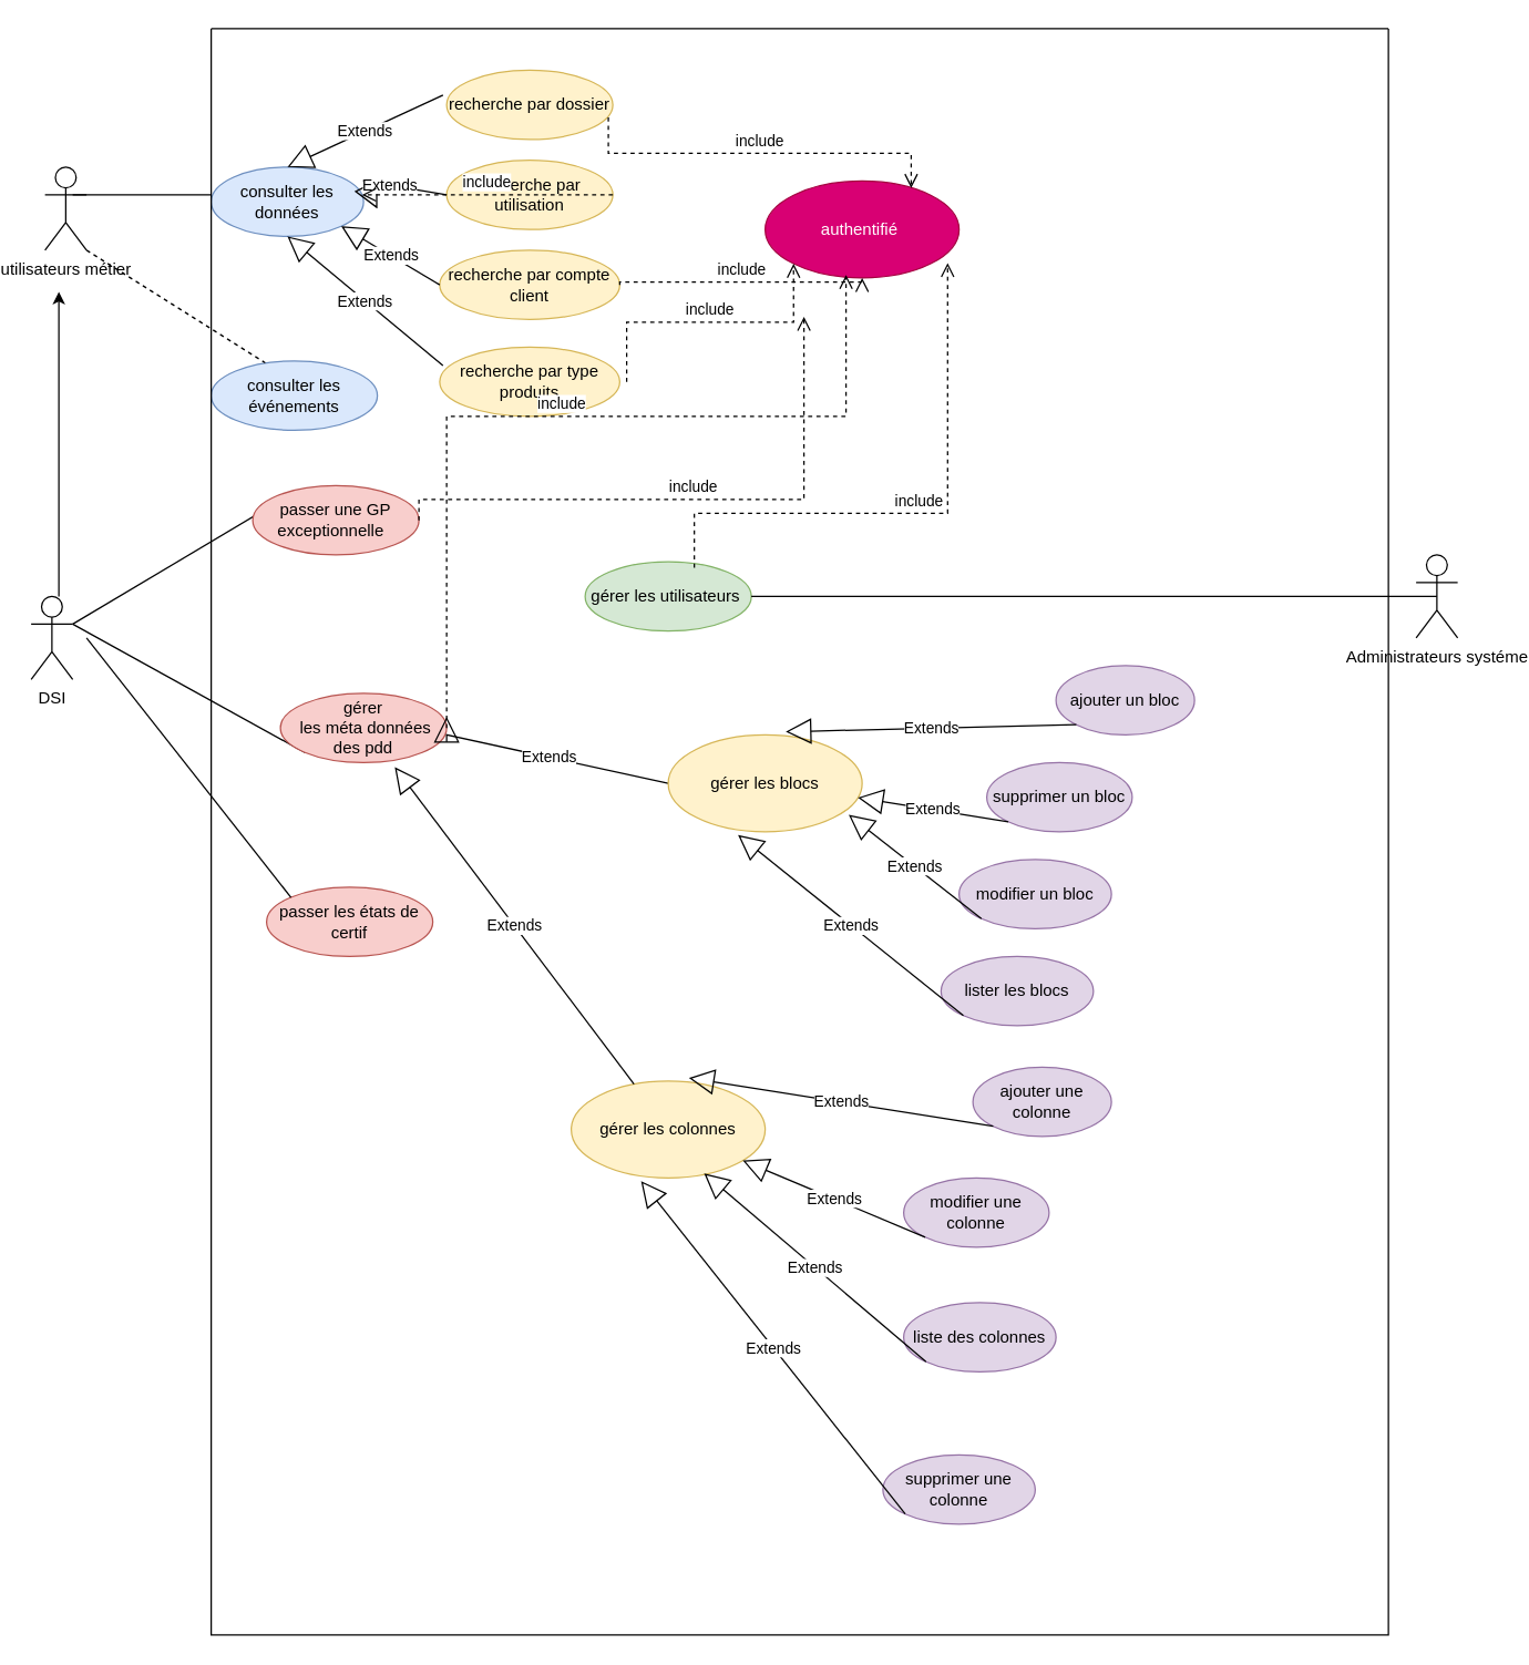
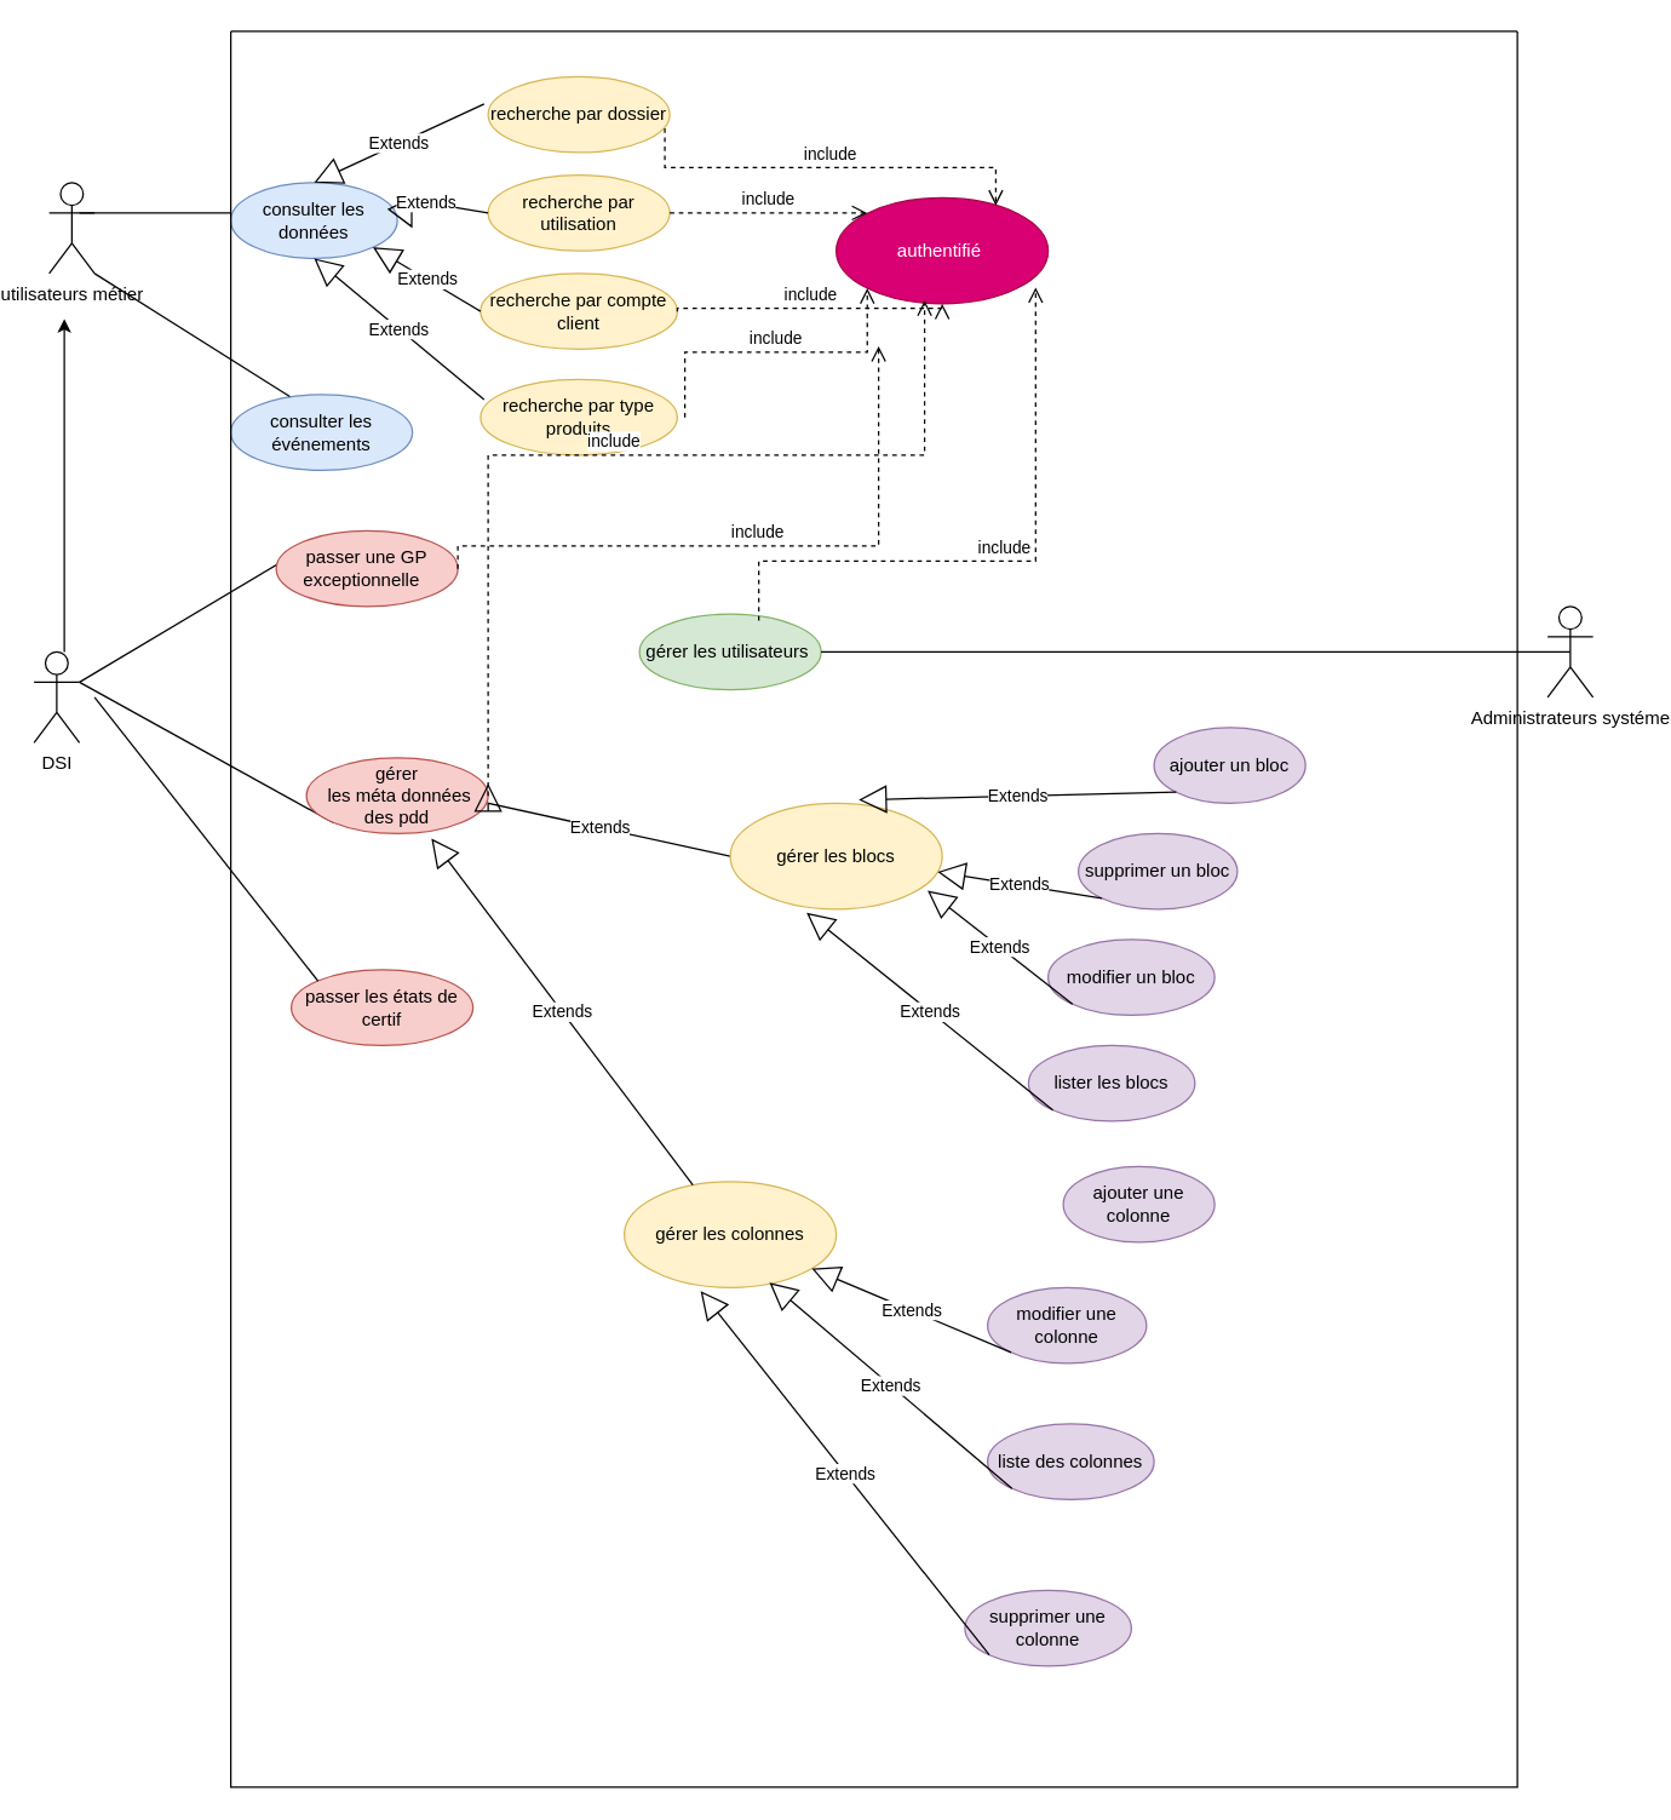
  <mxCell id="0" />
  <mxCell id="1" parent="0" />
  <mxCell id="2" value="Administrateurs systéme&lt;br&gt;" style="shape=umlActor;verticalLabelPosition=bottom;verticalAlign=top;html=1;" parent="1" vertex="1"><mxGeometry x="1020" y="400" width="30" height="60" as="geometry" /></mxCell>
  <mxCell id="3" style="edgeStyle=orthogonalEdgeStyle;rounded=0;orthogonalLoop=1;jettySize=auto;html=1;" edge="1" parent="1" source="4"><mxGeometry relative="1" as="geometry"><mxPoint x="40" y="210" as="targetPoint" /><Array as="points"><mxPoint x="40" y="260" /><mxPoint x="40" y="260" /></Array></mxGeometry></mxCell>
  <mxCell id="4" value="DSI&lt;br&gt;" style="shape=umlActor;verticalLabelPosition=bottom;verticalAlign=top;html=1;" parent="1" vertex="1"><mxGeometry x="20" y="430" width="30" height="60" as="geometry" /></mxCell>
  <mxCell id="5" value="consulter les données" style="ellipse;whiteSpace=wrap;html=1;fillColor=#dae8fc;strokeColor=#6c8ebf;" vertex="1" parent="1"><mxGeometry x="150" y="120" width="110" height="50" as="geometry" /></mxCell>
  <mxCell id="6" value="consulter les événements" style="ellipse;whiteSpace=wrap;html=1;fillColor=#dae8fc;strokeColor=#6c8ebf;" vertex="1" parent="1"><mxGeometry x="150" y="260" width="120" height="50" as="geometry" /></mxCell>
  <mxCell id="7" value="recherche par dossier" style="ellipse;whiteSpace=wrap;html=1;fillColor=#fff2cc;strokeColor=#d6b656;" vertex="1" parent="1"><mxGeometry x="320" y="50" width="120" height="50" as="geometry" /></mxCell>
  <mxCell id="8" value="recherche par utilisation" style="ellipse;whiteSpace=wrap;html=1;fillColor=#fff2cc;strokeColor=#d6b656;" vertex="1" parent="1"><mxGeometry x="320" y="115" width="120" height="50" as="geometry" /></mxCell>
  <mxCell id="9" value="recherche par compte client" style="ellipse;whiteSpace=wrap;html=1;fillColor=#fff2cc;strokeColor=#d6b656;" vertex="1" parent="1"><mxGeometry x="315" y="180" width="130" height="50" as="geometry" /></mxCell>
  <mxCell id="10" value="recherche par type produits" style="ellipse;whiteSpace=wrap;html=1;fillColor=#fff2cc;strokeColor=#d6b656;" vertex="1" parent="1"><mxGeometry x="315" y="250" width="130" height="50" as="geometry" /></mxCell>
  <mxCell id="11" style="edgeStyle=orthogonalEdgeStyle;rounded=0;orthogonalLoop=1;jettySize=auto;html=1;exitX=0.5;exitY=1;exitDx=0;exitDy=0;" edge="1" parent="1" source="9" target="9"><mxGeometry relative="1" as="geometry" /></mxCell>
  <mxCell id="12" value="Extends" style="endArrow=block;endSize=16;endFill=0;html=1;rounded=0;exitX=-0.022;exitY=0.36;exitDx=0;exitDy=0;exitPerimeter=0;entryX=0.5;entryY=0;entryDx=0;entryDy=0;" edge="1" parent="1" source="7" target="5"><mxGeometry width="160" relative="1" as="geometry"><mxPoint x="220" y="180" as="sourcePoint" /><mxPoint x="380" y="180" as="targetPoint" /></mxGeometry></mxCell>
  <mxCell id="13" value="Extends" style="endArrow=block;endSize=16;endFill=0;html=1;rounded=0;exitX=0;exitY=0.5;exitDx=0;exitDy=0;" edge="1" parent="1" source="8"><mxGeometry width="160" relative="1" as="geometry"><mxPoint x="327" y="78" as="sourcePoint" /><mxPoint x="270" y="150" as="targetPoint" /><Array as="points"><mxPoint x="260" y="130" /></Array></mxGeometry></mxCell>
  <mxCell id="14" value="Extends" style="endArrow=block;endSize=16;endFill=0;html=1;rounded=0;exitX=0;exitY=0.5;exitDx=0;exitDy=0;entryX=1;entryY=1;entryDx=0;entryDy=0;" edge="1" parent="1" source="9" target="5"><mxGeometry width="160" relative="1" as="geometry"><mxPoint x="327" y="78" as="sourcePoint" /><mxPoint x="215" y="130" as="targetPoint" /></mxGeometry></mxCell>
  <mxCell id="15" value="Extends" style="endArrow=block;endSize=16;endFill=0;html=1;rounded=0;exitX=0.018;exitY=0.267;exitDx=0;exitDy=0;entryX=0.5;entryY=1;entryDx=0;entryDy=0;exitPerimeter=0;" edge="1" parent="1" source="10" target="5"><mxGeometry width="160" relative="1" as="geometry"><mxPoint x="335" y="225" as="sourcePoint" /><mxPoint x="264" y="183" as="targetPoint" /></mxGeometry></mxCell>
  <mxCell id="16" value="" style="line;strokeWidth=1;fillColor=none;align=left;verticalAlign=middle;spacingTop=-1;spacingLeft=3;spacingRight=3;rotatable=0;labelPosition=right;points=[];portConstraint=eastwest;strokeColor=inherit;" vertex="1" parent="1"><mxGeometry x="50" y="136" width="100" height="8" as="geometry" /></mxCell>
- <mxCell id="17" value="" style="endArrow=none;html=1;rounded=0;exitX=1;exitY=1;exitDx=0;exitDy=0;exitPerimeter=0;entryX=0.325;entryY=0.027;entryDx=0;entryDy=0;entryPerimeter=0;dashed=1;" edge="1" parent="1" source="20" target="6"><mxGeometry width="50" height="50" relative="1" as="geometry"><mxPoint x="250" y="280" as="sourcePoint" /><mxPoint x="300" y="230" as="targetPoint" /></mxGeometry></mxCell>
+ <mxCell id="17" value="" style="endArrow=none;html=1;rounded=0;exitX=1;exitY=1;exitDx=0;exitDy=0;exitPerimeter=0;entryX=0.325;entryY=0.027;entryDx=0;entryDy=0;entryPerimeter=0;" edge="1" parent="1" source="20" target="6"><mxGeometry width="50" height="50" relative="1" as="geometry"><mxPoint x="250" y="280" as="sourcePoint" /><mxPoint x="300" y="230" as="targetPoint" /></mxGeometry></mxCell>
  <mxCell id="18" value="" style="endArrow=none;html=1;rounded=0;exitX=1;exitY=0.333;exitDx=0;exitDy=0;exitPerimeter=0;entryX=0;entryY=1;entryDx=0;entryDy=0;" edge="1" parent="1" source="4" target="25"><mxGeometry width="50" height="50" relative="1" as="geometry"><mxPoint x="50" y="250" as="sourcePoint" /><mxPoint x="188" y="369" as="targetPoint" /></mxGeometry></mxCell>
  <mxCell id="19" value="" style="endArrow=none;html=1;rounded=0;exitX=1;exitY=0.333;exitDx=0;exitDy=0;exitPerimeter=0;entryX=0.233;entryY=0.12;entryDx=0;entryDy=0;entryPerimeter=0;" edge="1" parent="1" source="4" target="27"><mxGeometry width="50" height="50" relative="1" as="geometry"><mxPoint x="60" y="460" as="sourcePoint" /><mxPoint x="178" y="423" as="targetPoint" /></mxGeometry></mxCell>
  <mxCell id="20" value="utilisateurs métier&lt;br&gt;" style="shape=umlActor;verticalLabelPosition=bottom;verticalAlign=top;html=1;" vertex="1" parent="1"><mxGeometry x="30" y="120" width="30" height="60" as="geometry" /></mxCell>
  <mxCell id="21" value="gérer les utilisateurs&amp;nbsp;" style="ellipse;whiteSpace=wrap;html=1;fillColor=#d5e8d4;strokeColor=#82b366;" vertex="1" parent="1"><mxGeometry x="420" y="405" width="120" height="50" as="geometry" /></mxCell>
  <mxCell id="22" value="" style="endArrow=none;html=1;rounded=0;entryX=0.5;entryY=0.5;entryDx=0;entryDy=0;entryPerimeter=0;" edge="1" parent="1" source="21" target="2"><mxGeometry width="50" height="50" relative="1" as="geometry"><mxPoint x="480" y="330" as="sourcePoint" /><mxPoint x="608" y="346" as="targetPoint" /></mxGeometry></mxCell>
  <mxCell id="23" value="" style="swimlane;startSize=0;" vertex="1" parent="1"><mxGeometry x="150" width="850" height="1160" as="geometry" y="20" /></mxCell>
  <mxCell id="24" value="authentifié&amp;nbsp;" style="ellipse;whiteSpace=wrap;html=1;fillColor=#d80073;fontColor=#ffffff;strokeColor=#A50040;" vertex="1" parent="23"><mxGeometry x="400" y="110" width="140" height="70" as="geometry" /></mxCell>
  <mxCell id="25" value="gérer&lt;br&gt;&amp;nbsp;les méta données des pdd" style="ellipse;whiteSpace=wrap;html=1;fillColor=#f8cecc;strokeColor=#b85450;" vertex="1" parent="23"><mxGeometry x="50" y="480" width="120" height="50" as="geometry" /></mxCell>
  <mxCell id="26" value="include" style="html=1;verticalAlign=bottom;endArrow=open;dashed=1;endSize=8;edgeStyle=elbowEdgeStyle;elbow=vertical;curved=0;rounded=0;entryX=0.417;entryY=0.969;entryDx=0;entryDy=0;exitX=1;exitY=0.5;exitDx=0;exitDy=0;entryPerimeter=0;" edge="1" parent="23" source="25" target="24"><mxGeometry relative="1" as="geometry"><mxPoint x="399" y="379" as="sourcePoint" /><mxPoint x="542" y="179" as="targetPoint" /><Array as="points"><mxPoint x="180" y="280" /></Array></mxGeometry></mxCell>
  <mxCell id="27" value="passer une GP exceptionnelle&amp;nbsp;&amp;nbsp;" style="ellipse;whiteSpace=wrap;html=1;fillColor=#f8cecc;strokeColor=#b85450;" vertex="1" parent="23"><mxGeometry x="30" y="330" width="120" height="50" as="geometry" /></mxCell>
  <mxCell id="28" value="gérer les colonnes" style="ellipse;whiteSpace=wrap;html=1;fillColor=#fff2cc;strokeColor=#d6b656;" vertex="1" parent="23"><mxGeometry x="260" y="760" width="140" height="70" as="geometry" /></mxCell>
  <mxCell id="29" value="passer les états de certif" style="ellipse;whiteSpace=wrap;html=1;fillColor=#f8cecc;strokeColor=#b85450;" vertex="1" parent="23"><mxGeometry x="40" y="620" width="120" height="50" as="geometry" /></mxCell>
  <mxCell id="30" value="ajouter une colonne" style="ellipse;whiteSpace=wrap;html=1;fillColor=#e1d5e7;strokeColor=#9673a6;" vertex="1" parent="23"><mxGeometry x="550" y="750" width="100" height="50" as="geometry" /></mxCell>
  <mxCell id="31" value="modifier une colonne" style="ellipse;whiteSpace=wrap;html=1;fillColor=#e1d5e7;strokeColor=#9673a6;" vertex="1" parent="23"><mxGeometry x="500" y="830" width="105" height="50" as="geometry" /></mxCell>
  <mxCell id="32" value="liste des colonnes" style="ellipse;whiteSpace=wrap;html=1;fillColor=#e1d5e7;strokeColor=#9673a6;" vertex="1" parent="23"><mxGeometry x="500" y="920" width="110" height="50" as="geometry" /></mxCell>
  <mxCell id="33" value="supprimer une colonne" style="ellipse;whiteSpace=wrap;html=1;fillColor=#e1d5e7;strokeColor=#9673a6;" vertex="1" parent="23"><mxGeometry x="485" y="1030" width="110" height="50" as="geometry" /></mxCell>
  <mxCell id="34" value="Extends" style="endArrow=block;endSize=16;endFill=0;html=1;rounded=0;exitX=0;exitY=0.5;exitDx=0;exitDy=0;entryX=0.5;entryY=1;entryDx=0;entryDy=0;" edge="1" parent="23" source="40"><mxGeometry width="160" relative="1" as="geometry"><mxPoint x="249.24" y="491.1" as="sourcePoint" /><mxPoint x="170" y="497" as="targetPoint" /><Array as="points"><mxPoint x="170" y="510" /></Array></mxGeometry></mxCell>
  <mxCell id="35" value="Extends" style="endArrow=block;endSize=16;endFill=0;html=1;rounded=0;entryX=0.688;entryY=1.067;entryDx=0;entryDy=0;entryPerimeter=0;" edge="1" parent="23" source="28" target="25"><mxGeometry width="160" relative="1" as="geometry"><mxPoint x="259" y="501" as="sourcePoint" /><mxPoint x="180" y="507" as="targetPoint" /><Array as="points" /></mxGeometry></mxCell>
  <mxCell id="36" value="Extends" style="endArrow=block;endSize=16;endFill=0;html=1;rounded=0;entryX=0.36;entryY=1.032;entryDx=0;entryDy=0;entryPerimeter=0;exitX=0;exitY=1;exitDx=0;exitDy=0;" edge="1" parent="23" source="33" target="28"><mxGeometry width="160" relative="1" as="geometry"><mxPoint x="259" y="578" as="sourcePoint" /><mxPoint x="143" y="543" as="targetPoint" /><Array as="points" /></mxGeometry></mxCell>
  <mxCell id="37" value="Extends" style="endArrow=block;endSize=16;endFill=0;html=1;rounded=0;exitX=0;exitY=1;exitDx=0;exitDy=0;" edge="1" parent="23" source="31" target="28"><mxGeometry width="160" relative="1" as="geometry"><mxPoint x="436" y="713" as="sourcePoint" /><mxPoint x="300" y="632" as="targetPoint" /><Array as="points" /></mxGeometry></mxCell>
- <mxCell id="38" value="Extends" style="endArrow=block;endSize=16;endFill=0;html=1;rounded=0;exitX=0;exitY=1;exitDx=0;exitDy=0;entryX=0.606;entryY=-0.032;entryDx=0;entryDy=0;entryPerimeter=0;" edge="1" parent="23" source="30" target="28"><mxGeometry width="160" relative="1" as="geometry"><mxPoint x="436" y="643" as="sourcePoint" /><mxPoint x="340" y="610" as="targetPoint" /><Array as="points" /></mxGeometry></mxCell>
  <mxCell id="39" value="Extends" style="endArrow=block;endSize=16;endFill=0;html=1;rounded=0;exitX=0;exitY=1;exitDx=0;exitDy=0;entryX=0.685;entryY=0.952;entryDx=0;entryDy=0;entryPerimeter=0;" edge="1" parent="23" source="32" target="28"><mxGeometry width="160" relative="1" as="geometry"><mxPoint x="406" y="713" as="sourcePoint" /><mxPoint x="330" y="600" as="targetPoint" /><Array as="points" /></mxGeometry></mxCell>
  <mxCell id="40" value="gérer les blocs" style="ellipse;whiteSpace=wrap;html=1;fillColor=#fff2cc;strokeColor=#d6b656;" vertex="1" parent="23"><mxGeometry x="330" y="510" width="140" height="70" as="geometry" /></mxCell>
  <mxCell id="41" value="ajouter un bloc" style="ellipse;whiteSpace=wrap;html=1;fillColor=#e1d5e7;strokeColor=#9673a6;" vertex="1" parent="23"><mxGeometry x="610" y="460" width="100" height="50" as="geometry" /></mxCell>
  <mxCell id="42" value="supprimer un bloc" style="ellipse;whiteSpace=wrap;html=1;fillColor=#e1d5e7;strokeColor=#9673a6;" vertex="1" parent="23"><mxGeometry x="560" y="530" width="105" height="50" as="geometry" /></mxCell>
  <mxCell id="43" value="modifier un bloc" style="ellipse;whiteSpace=wrap;html=1;fillColor=#e1d5e7;strokeColor=#9673a6;" vertex="1" parent="23"><mxGeometry x="540" y="600" width="110" height="50" as="geometry" /></mxCell>
  <mxCell id="44" value="lister les blocs" style="ellipse;whiteSpace=wrap;html=1;fillColor=#e1d5e7;strokeColor=#9673a6;" vertex="1" parent="23"><mxGeometry x="527" y="670" width="110" height="50" as="geometry" /></mxCell>
  <mxCell id="45" value="Extends" style="endArrow=block;endSize=16;endFill=0;html=1;rounded=0;entryX=0.36;entryY=1.032;entryDx=0;entryDy=0;entryPerimeter=0;exitX=0;exitY=1;exitDx=0;exitDy=0;" edge="1" parent="23" source="44" target="40"><mxGeometry width="160" relative="1" as="geometry"><mxPoint x="329" y="328" as="sourcePoint" /><mxPoint x="213" y="293" as="targetPoint" /><Array as="points" /></mxGeometry></mxCell>
  <mxCell id="46" value="Extends" style="endArrow=block;endSize=16;endFill=0;html=1;rounded=0;exitX=0;exitY=1;exitDx=0;exitDy=0;" edge="1" parent="23" source="42" target="40"><mxGeometry width="160" relative="1" as="geometry"><mxPoint x="506" y="463" as="sourcePoint" /><mxPoint x="370" y="382" as="targetPoint" /><Array as="points" /></mxGeometry></mxCell>
  <mxCell id="47" value="Extends" style="endArrow=block;endSize=16;endFill=0;html=1;rounded=0;exitX=0;exitY=1;exitDx=0;exitDy=0;entryX=0.606;entryY=-0.032;entryDx=0;entryDy=0;entryPerimeter=0;" edge="1" parent="23" source="41" target="40"><mxGeometry width="160" relative="1" as="geometry"><mxPoint x="506" y="393" as="sourcePoint" /><mxPoint x="410" y="360" as="targetPoint" /><Array as="points" /></mxGeometry></mxCell>
  <mxCell id="48" value="Extends" style="endArrow=block;endSize=16;endFill=0;html=1;rounded=0;exitX=0;exitY=1;exitDx=0;exitDy=0;entryX=0.931;entryY=0.825;entryDx=0;entryDy=0;entryPerimeter=0;" edge="1" parent="23" source="43" target="40"><mxGeometry width="160" relative="1" as="geometry"><mxPoint x="476" y="463" as="sourcePoint" /><mxPoint x="400" y="350" as="targetPoint" /><Array as="points" /></mxGeometry></mxCell>
  <mxCell id="49" value="include" style="html=1;verticalAlign=bottom;endArrow=open;dashed=1;endSize=8;edgeStyle=elbowEdgeStyle;elbow=vertical;curved=0;rounded=0;entryX=0;entryY=1;entryDx=0;entryDy=0;" edge="1" parent="1" target="24"><mxGeometry relative="1" as="geometry"><mxPoint x="450" y="275" as="sourcePoint" /><mxPoint x="270" y="320" as="targetPoint" /></mxGeometry></mxCell>
  <mxCell id="50" value="include" style="html=1;verticalAlign=bottom;endArrow=open;dashed=1;endSize=8;edgeStyle=elbowEdgeStyle;elbow=vertical;curved=0;rounded=0;entryX=0.753;entryY=0.073;entryDx=0;entryDy=0;exitX=0.973;exitY=0.68;exitDx=0;exitDy=0;exitPerimeter=0;entryPerimeter=0;" edge="1" parent="1" source="7" target="24"><mxGeometry relative="1" as="geometry"><mxPoint x="420" y="385" as="sourcePoint" /><mxPoint x="601" y="275" as="targetPoint" /></mxGeometry></mxCell>
  <mxCell id="51" value="include" style="html=1;verticalAlign=bottom;endArrow=open;dashed=1;endSize=8;edgeStyle=elbowEdgeStyle;elbow=vertical;curved=0;rounded=0;exitX=1;exitY=0.5;exitDx=0;exitDy=0;" edge="1" parent="1" source="9" target="24"><mxGeometry relative="1" as="geometry"><mxPoint x="370" y="340" as="sourcePoint" /><mxPoint x="551" y="230" as="targetPoint" /></mxGeometry></mxCell>
- <mxCell id="52" value="include" style="html=1;verticalAlign=bottom;endArrow=open;dashed=1;endSize=8;edgeStyle=elbowEdgeStyle;elbow=vertical;curved=0;rounded=0;exitX=1;exitY=0.5;exitDx=0;exitDy=0;" edge="1" parent="1" source="8" target="5"><mxGeometry relative="1" as="geometry"><mxPoint x="455" y="215" as="sourcePoint" /><mxPoint x="533" y="215" as="targetPoint" /></mxGeometry></mxCell>
+ <mxCell id="52" value="include" style="html=1;verticalAlign=bottom;endArrow=open;dashed=1;endSize=8;edgeStyle=elbowEdgeStyle;elbow=vertical;curved=0;rounded=0;exitX=1;exitY=0.5;exitDx=0;exitDy=0;entryX=0;entryY=0;entryDx=0;entryDy=0;" edge="1" parent="1" source="8" target="24"><mxGeometry relative="1" as="geometry"><mxPoint x="455" y="215" as="sourcePoint" /><mxPoint x="533" y="215" as="targetPoint" /></mxGeometry></mxCell>
  <mxCell id="53" value="include" style="html=1;verticalAlign=bottom;endArrow=open;dashed=1;endSize=8;edgeStyle=elbowEdgeStyle;elbow=vertical;curved=0;rounded=0;entryX=0.941;entryY=0.846;entryDx=0;entryDy=0;exitX=0.657;exitY=0.085;exitDx=0;exitDy=0;exitPerimeter=0;entryPerimeter=0;" edge="1" parent="1" source="21" target="24"><mxGeometry relative="1" as="geometry"><mxPoint x="450" y="297" as="sourcePoint" /><mxPoint x="540" y="219" as="targetPoint" /><Array as="points"><mxPoint x="610" y="370" /></Array></mxGeometry></mxCell>
  <mxCell id="54" value="include" style="html=1;verticalAlign=bottom;endArrow=open;dashed=1;endSize=8;edgeStyle=elbowEdgeStyle;elbow=vertical;curved=0;rounded=0;entryX=0.417;entryY=0.969;entryDx=0;entryDy=0;exitX=1;exitY=0.5;exitDx=0;exitDy=0;entryPerimeter=0;" edge="1" parent="1" source="27"><mxGeometry relative="1" as="geometry"><mxPoint x="280" y="405" as="sourcePoint" /><mxPoint x="578" y="228" as="targetPoint" /><Array as="points"><mxPoint x="330" y="360" /><mxPoint x="360" y="360" /><mxPoint x="370" y="360" /><mxPoint x="330" y="340" /><mxPoint x="300" y="330" /></Array></mxGeometry></mxCell>
  <mxCell id="55" value="" style="endArrow=none;html=1;rounded=0;exitX=1;exitY=0.333;exitDx=0;exitDy=0;exitPerimeter=0;entryX=0;entryY=0;entryDx=0;entryDy=0;" edge="1" parent="1" target="29"><mxGeometry width="50" height="50" relative="1" as="geometry"><mxPoint x="60" y="460" as="sourcePoint" /><mxPoint x="188" y="573" as="targetPoint" /></mxGeometry></mxCell>
